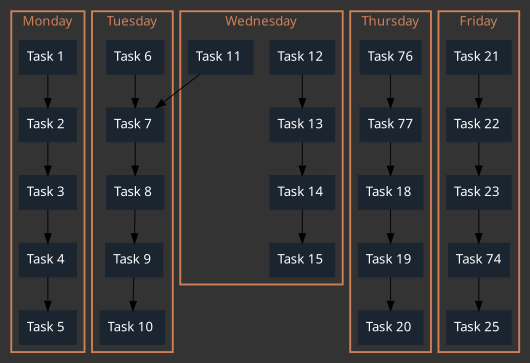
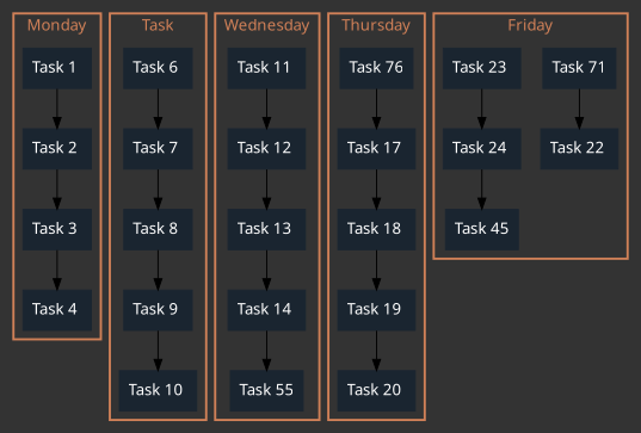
  digraph {
    bgcolor=gray20
    fontname="Noto Sans"
    node [color="#1A2530" fontcolor=white fontname="Noto Sans" shape=box style=filled]
    edge [fontname="Noto Sans"]
    "Task 1 "
    "Task 2 "
    "Task 3 "
    "Task 4 "
-   "Task 5 "
    "Task 6 "
    "Task 7 "
    "Task 8 "
    "Task 9 "
    "Task 10 "
    "Task 11 "
    "Task 12 "
    "Task 13 "
    "Task 14 "
-   "Task 15 "
+   "Task 15 " [label="Task 55"]
    n16 [label="Task 76"]
-   "Task 17 " [label="Task 77"]
+   "Task 17 "
    "Task 18 "
    "Task 19 "
    "Task 20 "
-   "Task 21 "
+   "Task 21 " [label="Task 71"]
    "Task 22 "
    "Task 23 "
-   "Task 24 " [label="Task 74"]
-   "Task 25 "
+   "Task 24 "
+   "Task 25 " [label="Task 45"]
    subgraph cluster_1 {
      color="#D08057"
      fontcolor="#D08057"
      label=Monday
      shape=box
      style=bold
      "Task 1 "
      "Task 2 "
      "Task 3 "
      "Task 4 "
-     "Task 5 "
    }
    subgraph cluster_2 {
      color="#D08057"
      fontcolor="#D08057"
-     label=Tuesday
+     label=Task
      shape=box
      style=bold
      "Task 6 "
      "Task 7 "
      "Task 8 "
      "Task 9 "
      "Task 10 "
    }
    subgraph cluster_3 {
      color="#D08057"
      fontcolor="#D08057"
      label=Wednesday
      shape=box
      style=bold
      "Task 11 "
      "Task 12 "
      "Task 13 "
      "Task 14 "
      "Task 15 "
    }
    subgraph cluster_4 {
      color="#D08057"
      fontcolor="#D08057"
      label=Thursday
      shape=box
      style=bold
      n16
      "Task 17 "
      "Task 18 "
      "Task 19 "
      "Task 20 "
    }
    subgraph cluster_5 {
      color="#D08057"
      fontcolor="#D08057"
      label=Friday
      shape=box
      style=bold
      "Task 21 "
      "Task 22 "
      "Task 23 "
      "Task 24 "
      "Task 25 "
    }
    "Task 1 " -> "Task 2 "
    "Task 2 " -> "Task 3 "
    "Task 3 " -> "Task 4 "
-   "Task 4 " -> "Task 5 "
    "Task 6 " -> "Task 7 "
    "Task 7 " -> "Task 8 "
    "Task 8 " -> "Task 9 "
    "Task 9 " -> "Task 10 "
-   "Task 11 " -> "Task 7 "
+   "Task 11 " -> "Task 12 "
    "Task 12 " -> "Task 13 "
    "Task 13 " -> "Task 14 "
    "Task 14 " -> "Task 15 "
    n16 -> "Task 17 "
    "Task 17 " -> "Task 18 "
    "Task 18 " -> "Task 19 "
    "Task 19 " -> "Task 20 "
    "Task 21 " -> "Task 22 "
-   "Task 22 " -> "Task 23 "
    "Task 23 " -> "Task 24 "
    "Task 24 " -> "Task 25 "
  }
